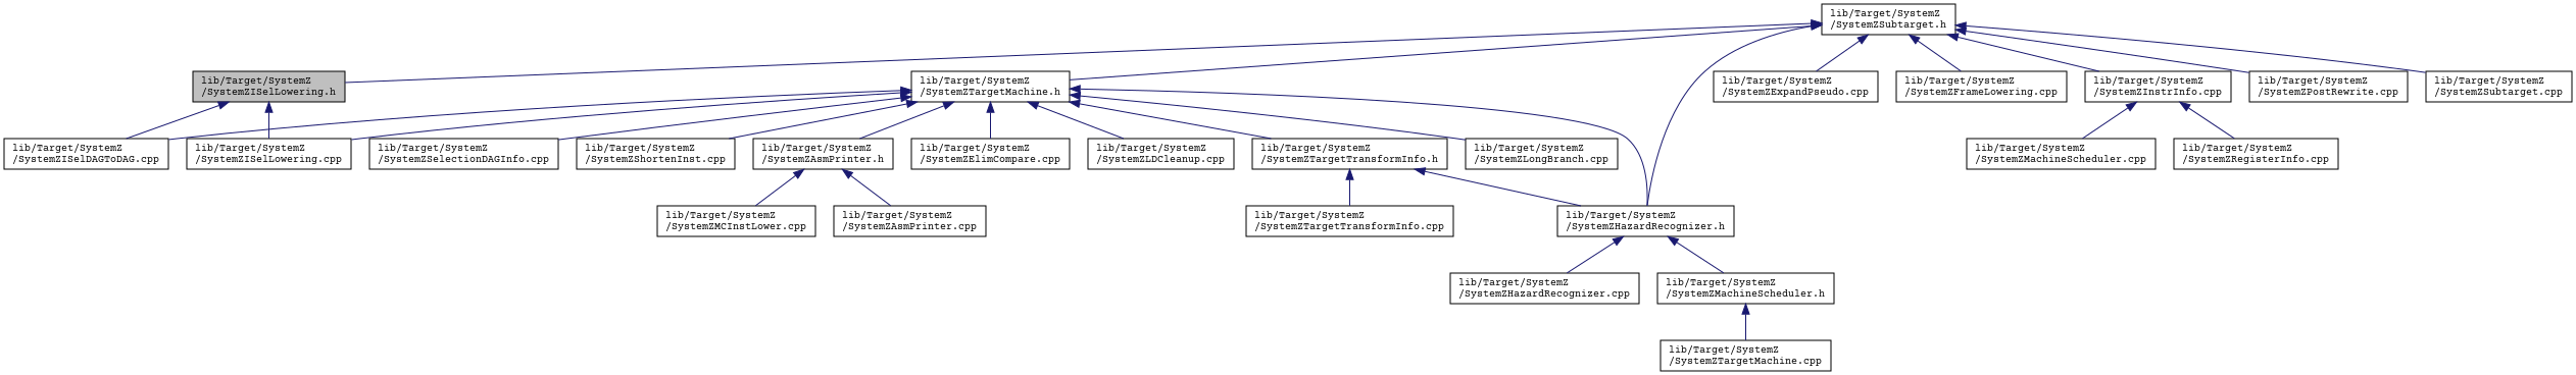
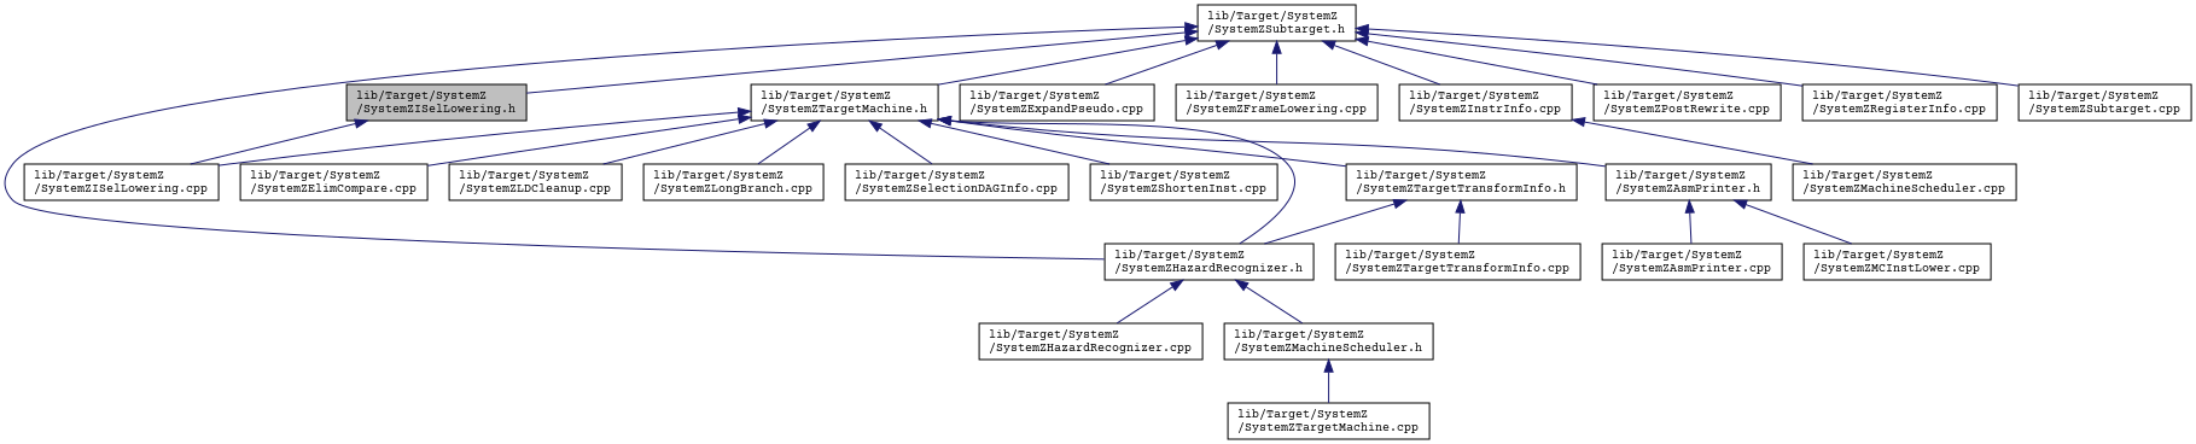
  digraph {
    fontname="Courier Prime"
    node [color=black fontname="Courier Prime" fontsize=10 shape=box]
    edge [color=midnightblue dir=back fontname="Courier Prime" fontsize=10 labelfontname=Helvetica labelfontsize=10 style=solid]
    n1 [fillcolor=grey75 fontcolor=black height=0.2 label="lib/Target/SystemZ\l/SystemZISelLowering.h" style=filled width=0.4]
-   n2 [height=0.2 label="lib/Target/SystemZ\l/SystemZISelDAGToDAG.cpp" width=0.4]
    n3 [height=0.2 label="lib/Target/SystemZ\l/SystemZISelLowering.cpp" width=0.4]
    n4 [height=0.2 label="lib/Target/SystemZ\l/SystemZSubtarget.h" width=0.4]
    n5 [height=0.2 label="lib/Target/SystemZ\l/SystemZExpandPseudo.cpp" width=0.4]
    n6 [height=0.2 label="lib/Target/SystemZ\l/SystemZFrameLowering.cpp" width=0.4]
    n7 [height=0.2 label="lib/Target/SystemZ\l/SystemZHazardRecognizer.h" width=0.4]
    n8 [height=0.2 label="lib/Target/SystemZ\l/SystemZInstrInfo.cpp" width=0.4]
    n9 [height=0.2 label="lib/Target/SystemZ\l/SystemZPostRewrite.cpp" width=0.4]
    n10 [height=0.2 label="lib/Target/SystemZ\l/SystemZRegisterInfo.cpp" width=0.4]
    n11 [height=0.2 label="lib/Target/SystemZ\l/SystemZSubtarget.cpp" width=0.4]
    n12 [height=0.2 label="lib/Target/SystemZ\l/SystemZTargetMachine.h" width=0.4]
    n13 [height=0.2 label="lib/Target/SystemZ\l/SystemZHazardRecognizer.cpp" width=0.4]
    n14 [height=0.2 label="lib/Target/SystemZ\l/SystemZMachineScheduler.h" width=0.4]
    n15 [height=0.2 label="lib/Target/SystemZ\l/SystemZMachineScheduler.cpp" width=0.4]
    n16 [height=0.2 label="lib/Target/SystemZ\l/SystemZAsmPrinter.h" width=0.4]
    n17 [height=0.2 label="lib/Target/SystemZ\l/SystemZElimCompare.cpp" width=0.4]
    n18 [height=0.2 label="lib/Target/SystemZ\l/SystemZLDCleanup.cpp" width=0.4]
    n19 [height=0.2 label="lib/Target/SystemZ\l/SystemZLongBranch.cpp" width=0.4]
    n20 [height=0.2 label="lib/Target/SystemZ\l/SystemZSelectionDAGInfo.cpp" width=0.4]
    n21 [height=0.2 label="lib/Target/SystemZ\l/SystemZShortenInst.cpp" width=0.4]
    n22 [height=0.2 label="lib/Target/SystemZ\l/SystemZTargetTransformInfo.h" width=0.4]
    n23 [height=0.2 label="lib/Target/SystemZ\l/SystemZTargetMachine.cpp" width=0.4]
    n24 [height=0.2 label="lib/Target/SystemZ\l/SystemZAsmPrinter.cpp" width=0.4]
    n25 [height=0.2 label="lib/Target/SystemZ\l/SystemZMCInstLower.cpp" width=0.4]
    n26 [height=0.2 label="lib/Target/SystemZ\l/SystemZTargetTransformInfo.cpp" width=0.4]
-   n1 -> n2
    n1 -> n3
    n4 -> n1
    n4 -> n5
    n4 -> n6
    n4 -> n7
    n4 -> n8
    n4 -> n9
-   n8 -> n10
+   n4 -> n10
    n4 -> n11
    n4 -> n12
    n7 -> n13
    n7 -> n14
    n8 -> n15
-   n12 -> n2
    n12 -> n3
    n12 -> n7
    n12 -> n16
    n12 -> n17
    n12 -> n18
    n12 -> n19
    n12 -> n20
    n12 -> n21
    n12 -> n22
    n14 -> n23
    n16 -> n24
    n16 -> n25
    n22 -> n7
    n22 -> n26
  }
